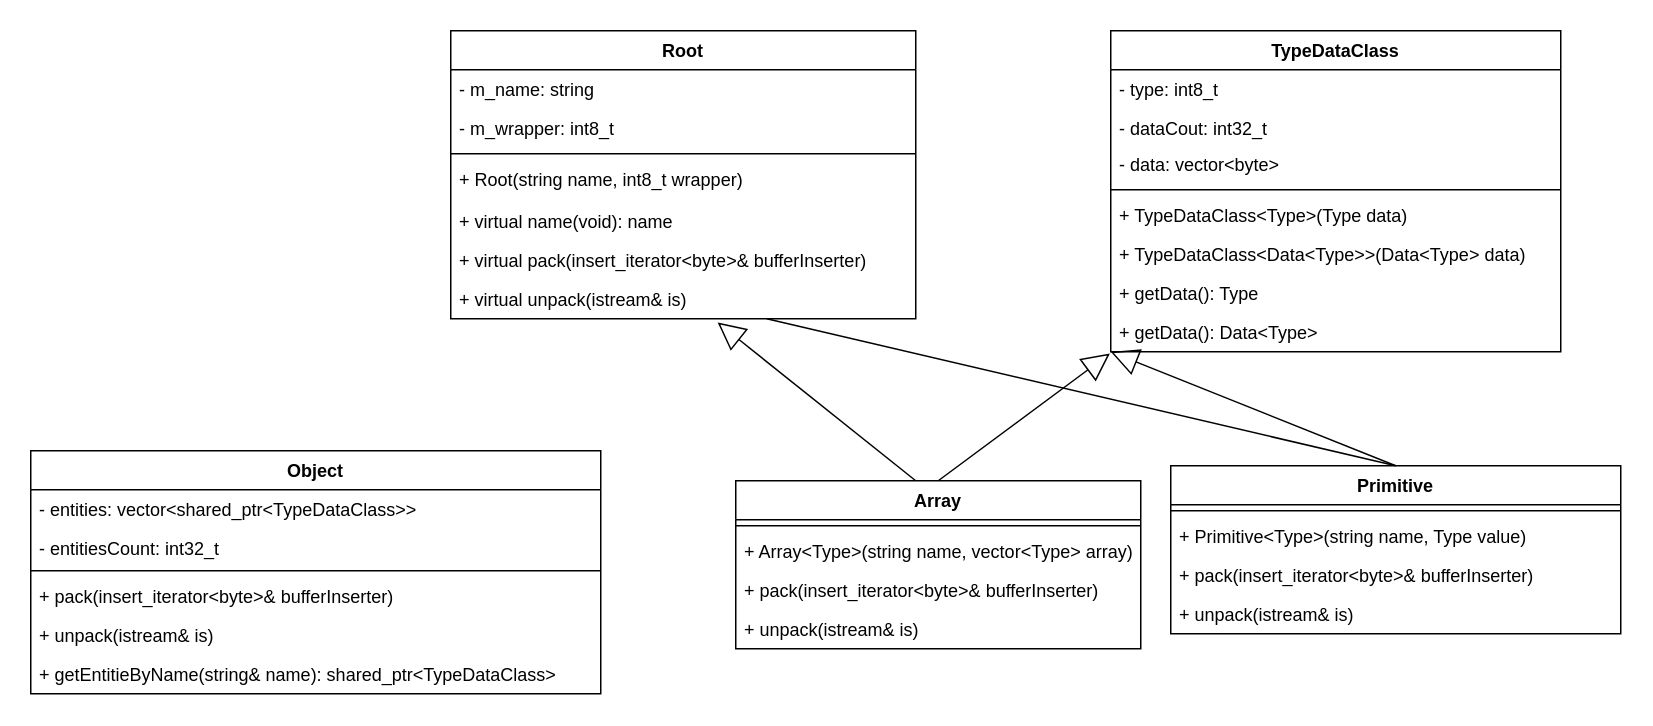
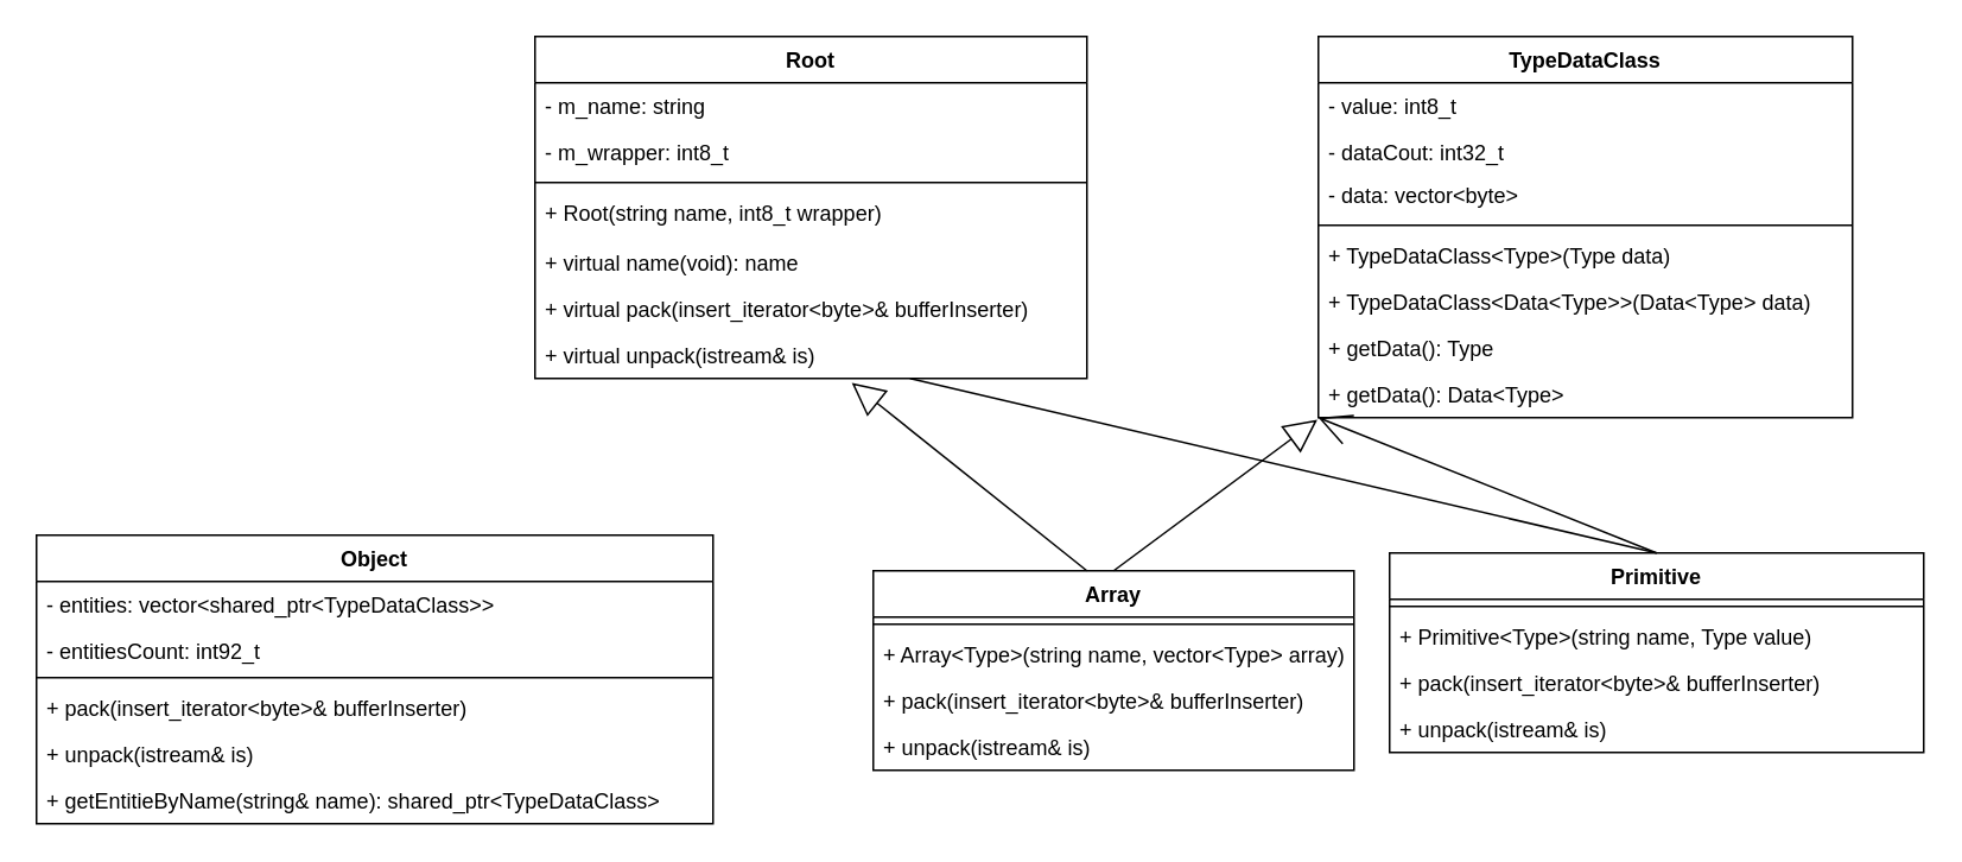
  <mxCell id="0" />
  <mxCell id="1" parent="0" />
  <mxCell id="2" value="Root&#10;" style="swimlane;fontStyle=1;align=center;verticalAlign=top;childLayout=stackLayout;horizontal=1;startSize=26;horizontalStack=0;resizeParent=1;resizeParentMax=0;resizeLast=0;collapsible=1;marginBottom=0;" parent="1" vertex="1"><mxGeometry x="300" y="20" width="310" height="192" as="geometry" /></mxCell>
  <mxCell id="3" value="- m_name: string&#10;" style="text;strokeColor=none;fillColor=none;align=left;verticalAlign=top;spacingLeft=4;spacingRight=4;overflow=hidden;rotatable=0;points=[[0,0.5],[1,0.5]];portConstraint=eastwest;" parent="2" vertex="1"><mxGeometry y="26" width="310" height="26" as="geometry" /></mxCell>
  <mxCell id="4" value="- m_wrapper: int8_t&#10;&#10;&#10;" style="text;strokeColor=none;fillColor=none;align=left;verticalAlign=top;spacingLeft=4;spacingRight=4;overflow=hidden;rotatable=0;points=[[0,0.5],[1,0.5]];portConstraint=eastwest;" parent="2" vertex="1"><mxGeometry y="52" width="310" height="26" as="geometry" /></mxCell>
  <mxCell id="5" value="" style="line;strokeWidth=1;fillColor=none;align=left;verticalAlign=middle;spacingTop=-1;spacingLeft=3;spacingRight=3;rotatable=0;labelPosition=right;points=[];portConstraint=eastwest;strokeColor=inherit;" parent="2" vertex="1"><mxGeometry y="78" width="310" height="8" as="geometry" /></mxCell>
  <mxCell id="6" value="+ Root(string name, int8_t wrapper)" style="text;strokeColor=none;fillColor=none;align=left;verticalAlign=top;spacingLeft=4;spacingRight=4;overflow=hidden;rotatable=0;points=[[0,0.5],[1,0.5]];portConstraint=eastwest;" vertex="1" parent="2"><mxGeometry y="86" width="310" height="28" as="geometry" /></mxCell>
  <mxCell id="7" value="+ virtual name(void): name " style="text;strokeColor=none;fillColor=none;align=left;verticalAlign=top;spacingLeft=4;spacingRight=4;overflow=hidden;rotatable=0;points=[[0,0.5],[1,0.5]];portConstraint=eastwest;" parent="2" vertex="1"><mxGeometry y="114" width="310" height="26" as="geometry" /></mxCell>
  <mxCell id="8" value="+ virtual pack(insert_iterator&lt;byte&gt;&amp; bufferInserter)" style="text;strokeColor=none;fillColor=none;align=left;verticalAlign=top;spacingLeft=4;spacingRight=4;overflow=hidden;rotatable=0;points=[[0,0.5],[1,0.5]];portConstraint=eastwest;" vertex="1" parent="2"><mxGeometry y="140" width="310" height="26" as="geometry" /></mxCell>
  <mxCell id="9" value="+ virtual unpack(istream&amp; is)" style="text;strokeColor=none;fillColor=none;align=left;verticalAlign=top;spacingLeft=4;spacingRight=4;overflow=hidden;rotatable=0;points=[[0,0.5],[1,0.5]];portConstraint=eastwest;" vertex="1" parent="2"><mxGeometry y="166" width="310" height="26" as="geometry" /></mxCell>
  <mxCell id="10" value="TypeDataClass&#10;" style="swimlane;fontStyle=1;align=center;verticalAlign=top;childLayout=stackLayout;horizontal=1;startSize=26;horizontalStack=0;resizeParent=1;resizeParentMax=0;resizeLast=0;collapsible=1;marginBottom=0;" vertex="1" parent="1"><mxGeometry x="740" y="20" width="300" height="214" as="geometry" /></mxCell>
- <mxCell id="11" value="- type: int8_t" style="text;strokeColor=none;fillColor=none;align=left;verticalAlign=top;spacingLeft=4;spacingRight=4;overflow=hidden;rotatable=0;points=[[0,0.5],[1,0.5]];portConstraint=eastwest;" vertex="1" parent="10"><mxGeometry y="26" width="300" height="26" as="geometry" /></mxCell>
+ <mxCell id="11" value="- value: int8_t" style="text;strokeColor=none;fillColor=none;align=left;verticalAlign=top;spacingLeft=4;spacingRight=4;overflow=hidden;rotatable=0;points=[[0,0.5],[1,0.5]];portConstraint=eastwest;" vertex="1" parent="10"><mxGeometry y="26" width="300" height="26" as="geometry" /></mxCell>
  <mxCell id="12" value="- dataCout: int32_t" style="text;strokeColor=none;fillColor=none;align=left;verticalAlign=top;spacingLeft=4;spacingRight=4;overflow=hidden;rotatable=0;points=[[0,0.5],[1,0.5]];portConstraint=eastwest;" vertex="1" parent="10"><mxGeometry y="52" width="300" height="24" as="geometry" /></mxCell>
  <mxCell id="13" value="- data: vector&lt;byte&gt; " style="text;strokeColor=none;fillColor=none;align=left;verticalAlign=top;spacingLeft=4;spacingRight=4;overflow=hidden;rotatable=0;points=[[0,0.5],[1,0.5]];portConstraint=eastwest;" vertex="1" parent="10"><mxGeometry y="76" width="300" height="26" as="geometry" /></mxCell>
  <mxCell id="14" value="" style="line;strokeWidth=1;fillColor=none;align=left;verticalAlign=middle;spacingTop=-1;spacingLeft=3;spacingRight=3;rotatable=0;labelPosition=right;points=[];portConstraint=eastwest;strokeColor=inherit;" vertex="1" parent="10"><mxGeometry y="102" width="300" height="8" as="geometry" /></mxCell>
  <mxCell id="15" value="+ TypeDataClass&lt;Type&gt;(Type data)" style="text;strokeColor=none;fillColor=none;align=left;verticalAlign=top;spacingLeft=4;spacingRight=4;overflow=hidden;rotatable=0;points=[[0,0.5],[1,0.5]];portConstraint=eastwest;" vertex="1" parent="10"><mxGeometry y="110" width="300" height="26" as="geometry" /></mxCell>
  <mxCell id="16" value="+ TypeDataClass&lt;Data&lt;Type&gt;&gt;(Data&lt;Type&gt; data)" style="text;strokeColor=none;fillColor=none;align=left;verticalAlign=top;spacingLeft=4;spacingRight=4;overflow=hidden;rotatable=0;points=[[0,0.5],[1,0.5]];portConstraint=eastwest;" vertex="1" parent="10"><mxGeometry y="136" width="300" height="26" as="geometry" /></mxCell>
  <mxCell id="17" value="+ getData(): Type" style="text;strokeColor=none;fillColor=none;align=left;verticalAlign=top;spacingLeft=4;spacingRight=4;overflow=hidden;rotatable=0;points=[[0,0.5],[1,0.5]];portConstraint=eastwest;" vertex="1" parent="10"><mxGeometry y="162" width="300" height="26" as="geometry" /></mxCell>
  <mxCell id="18" value="+ getData(): Data&lt;Type&gt;" style="text;strokeColor=none;fillColor=none;align=left;verticalAlign=top;spacingLeft=4;spacingRight=4;overflow=hidden;rotatable=0;points=[[0,0.5],[1,0.5]];portConstraint=eastwest;" vertex="1" parent="10"><mxGeometry y="188" width="300" height="26" as="geometry" /></mxCell>
  <mxCell id="19" value="Primitive" style="swimlane;fontStyle=1;align=center;verticalAlign=top;childLayout=stackLayout;horizontal=1;startSize=26;horizontalStack=0;resizeParent=1;resizeParentMax=0;resizeLast=0;collapsible=1;marginBottom=0;" vertex="1" parent="1"><mxGeometry x="780" y="310" width="300" height="112" as="geometry" /></mxCell>
  <mxCell id="20" value="" style="line;strokeWidth=1;fillColor=none;align=left;verticalAlign=middle;spacingTop=-1;spacingLeft=3;spacingRight=3;rotatable=0;labelPosition=right;points=[];portConstraint=eastwest;strokeColor=inherit;" vertex="1" parent="19"><mxGeometry y="26" width="300" height="8" as="geometry" /></mxCell>
  <mxCell id="21" value="+ Primitive&lt;Type&gt;(string name, Type value)" style="text;strokeColor=none;fillColor=none;align=left;verticalAlign=top;spacingLeft=4;spacingRight=4;overflow=hidden;rotatable=0;points=[[0,0.5],[1,0.5]];portConstraint=eastwest;" vertex="1" parent="19"><mxGeometry y="34" width="300" height="26" as="geometry" /></mxCell>
  <mxCell id="22" value="+ pack(insert_iterator&lt;byte&gt;&amp; bufferInserter)" style="text;strokeColor=none;fillColor=none;align=left;verticalAlign=top;spacingLeft=4;spacingRight=4;overflow=hidden;rotatable=0;points=[[0,0.5],[1,0.5]];portConstraint=eastwest;" vertex="1" parent="19"><mxGeometry y="60" width="300" height="26" as="geometry" /></mxCell>
  <mxCell id="23" value="+ unpack(istream&amp; is)" style="text;strokeColor=none;fillColor=none;align=left;verticalAlign=top;spacingLeft=4;spacingRight=4;overflow=hidden;rotatable=0;points=[[0,0.5],[1,0.5]];portConstraint=eastwest;" vertex="1" parent="19"><mxGeometry y="86" width="300" height="26" as="geometry" /></mxCell>
- <mxCell id="24" value="" style="endArrow=block;endSize=16;endFill=0;html=1;entryX=0;entryY=1;entryDx=0;entryDy=0;exitX=0.5;exitY=0;exitDx=0;exitDy=0;" edge="1" parent="1" source="19" target="10"><mxGeometry width="160" relative="1" as="geometry"><mxPoint x="720" y="290" as="sourcePoint" /><mxPoint x="880" y="290" as="targetPoint" /></mxGeometry></mxCell>
+ <mxCell id="24" value="" style="endArrow=open;endSize=16;endFill=0;html=1;entryX=0;entryY=1;entryDx=0;entryDy=0;exitX=0.5;exitY=0;exitDx=0;exitDy=0;" edge="1" parent="1" source="19" target="10"><mxGeometry width="160" relative="1" as="geometry"><mxPoint x="720" y="290" as="sourcePoint" /><mxPoint x="880" y="290" as="targetPoint" /></mxGeometry></mxCell>
  <mxCell id="25" value="" style="endArrow=none;endSize=16;endFill=0;html=1;exitX=0.5;exitY=0;exitDx=0;exitDy=0;" edge="1" parent="1" source="19" target="9"><mxGeometry width="160" relative="1" as="geometry"><mxPoint x="870" y="320" as="sourcePoint" /><mxPoint x="750" y="192" as="targetPoint" /></mxGeometry></mxCell>
  <mxCell id="26" value="Array" style="swimlane;fontStyle=1;align=center;verticalAlign=top;childLayout=stackLayout;horizontal=1;startSize=26;horizontalStack=0;resizeParent=1;resizeParentMax=0;resizeLast=0;collapsible=1;marginBottom=0;" vertex="1" parent="1"><mxGeometry x="490" y="320" width="270" height="112" as="geometry" /></mxCell>
  <mxCell id="27" value="" style="line;strokeWidth=1;fillColor=none;align=left;verticalAlign=middle;spacingTop=-1;spacingLeft=3;spacingRight=3;rotatable=0;labelPosition=right;points=[];portConstraint=eastwest;strokeColor=inherit;" vertex="1" parent="26"><mxGeometry y="26" width="270" height="8" as="geometry" /></mxCell>
  <mxCell id="28" value="+ Array&lt;Type&gt;(string name, vector&lt;Type&gt; array)" style="text;strokeColor=none;fillColor=none;align=left;verticalAlign=top;spacingLeft=4;spacingRight=4;overflow=hidden;rotatable=0;points=[[0,0.5],[1,0.5]];portConstraint=eastwest;" vertex="1" parent="26"><mxGeometry y="34" width="270" height="26" as="geometry" /></mxCell>
  <mxCell id="29" value="+ pack(insert_iterator&lt;byte&gt;&amp; bufferInserter)" style="text;strokeColor=none;fillColor=none;align=left;verticalAlign=top;spacingLeft=4;spacingRight=4;overflow=hidden;rotatable=0;points=[[0,0.5],[1,0.5]];portConstraint=eastwest;" vertex="1" parent="26"><mxGeometry y="60" width="270" height="26" as="geometry" /></mxCell>
  <mxCell id="30" value="+ unpack(istream&amp; is)" style="text;strokeColor=none;fillColor=none;align=left;verticalAlign=top;spacingLeft=4;spacingRight=4;overflow=hidden;rotatable=0;points=[[0,0.5],[1,0.5]];portConstraint=eastwest;" vertex="1" parent="26"><mxGeometry y="86" width="270" height="26" as="geometry" /></mxCell>
  <mxCell id="31" value="" style="endArrow=block;endSize=16;endFill=0;html=1;exitX=0.5;exitY=0;exitDx=0;exitDy=0;entryX=-0.002;entryY=1.046;entryDx=0;entryDy=0;entryPerimeter=0;" edge="1" parent="1" source="26" target="18"><mxGeometry width="160" relative="1" as="geometry"><mxPoint x="910" y="320" as="sourcePoint" /><mxPoint x="517.117" y="222" as="targetPoint" /></mxGeometry></mxCell>
  <mxCell id="32" value="" style="endArrow=block;endSize=16;endFill=0;html=1;entryX=0.574;entryY=1.097;entryDx=0;entryDy=0;entryPerimeter=0;" edge="1" parent="1" target="9"><mxGeometry width="160" relative="1" as="geometry"><mxPoint x="610" y="320" as="sourcePoint" /><mxPoint x="517.117" y="222" as="targetPoint" /></mxGeometry></mxCell>
  <mxCell id="33" value="Object" style="swimlane;fontStyle=1;align=center;verticalAlign=top;childLayout=stackLayout;horizontal=1;startSize=26;horizontalStack=0;resizeParent=1;resizeParentMax=0;resizeLast=0;collapsible=1;marginBottom=0;" vertex="1" parent="1"><mxGeometry x="20" y="300" width="380" height="162" as="geometry" /></mxCell>
  <mxCell id="34" value="- entities: vector&lt;shared_ptr&lt;TypeDataClass&gt;&gt;" style="text;strokeColor=none;fillColor=none;align=left;verticalAlign=top;spacingLeft=4;spacingRight=4;overflow=hidden;rotatable=0;points=[[0,0.5],[1,0.5]];portConstraint=eastwest;" vertex="1" parent="33"><mxGeometry y="26" width="380" height="26" as="geometry" /></mxCell>
- <mxCell id="35" value="- entitiesCount: int32_t" style="text;strokeColor=none;fillColor=none;align=left;verticalAlign=top;spacingLeft=4;spacingRight=4;overflow=hidden;rotatable=0;points=[[0,0.5],[1,0.5]];portConstraint=eastwest;" vertex="1" parent="33"><mxGeometry y="52" width="380" height="24" as="geometry" /></mxCell>
+ <mxCell id="35" value="- entitiesCount: int92_t" style="text;strokeColor=none;fillColor=none;align=left;verticalAlign=top;spacingLeft=4;spacingRight=4;overflow=hidden;rotatable=0;points=[[0,0.5],[1,0.5]];portConstraint=eastwest;" vertex="1" parent="33"><mxGeometry y="52" width="380" height="24" as="geometry" /></mxCell>
  <mxCell id="36" value="" style="line;strokeWidth=1;fillColor=none;align=left;verticalAlign=middle;spacingTop=-1;spacingLeft=3;spacingRight=3;rotatable=0;labelPosition=right;points=[];portConstraint=eastwest;strokeColor=inherit;" vertex="1" parent="33"><mxGeometry y="76" width="380" height="8" as="geometry" /></mxCell>
  <mxCell id="37" value="+ pack(insert_iterator&lt;byte&gt;&amp; bufferInserter)" style="text;strokeColor=none;fillColor=none;align=left;verticalAlign=top;spacingLeft=4;spacingRight=4;overflow=hidden;rotatable=0;points=[[0,0.5],[1,0.5]];portConstraint=eastwest;" vertex="1" parent="33"><mxGeometry y="84" width="380" height="26" as="geometry" /></mxCell>
  <mxCell id="38" value="+ unpack(istream&amp; is)" style="text;strokeColor=none;fillColor=none;align=left;verticalAlign=top;spacingLeft=4;spacingRight=4;overflow=hidden;rotatable=0;points=[[0,0.5],[1,0.5]];portConstraint=eastwest;" vertex="1" parent="33"><mxGeometry y="110" width="380" height="26" as="geometry" /></mxCell>
  <mxCell id="39" value="+ getEntitieByName(string&amp; name): shared_ptr&lt;TypeDataClass&gt;" style="text;strokeColor=none;fillColor=none;align=left;verticalAlign=top;spacingLeft=4;spacingRight=4;overflow=hidden;rotatable=0;points=[[0,0.5],[1,0.5]];portConstraint=eastwest;" vertex="1" parent="33"><mxGeometry y="136" width="380" height="26" as="geometry" /></mxCell>
